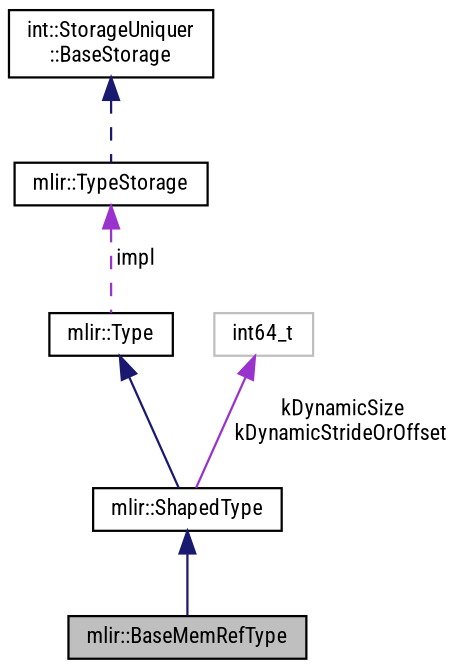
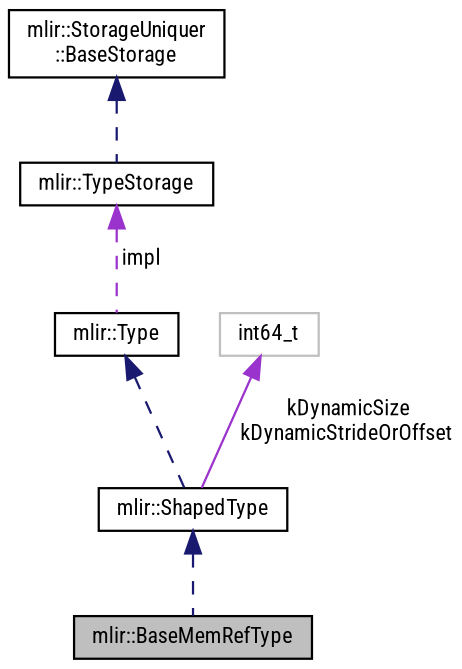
  digraph {
    fontname="Roboto Condensed"
    node [color=black fontname="Roboto Condensed" fontsize=10 shape=record]
    edge [color=midnightblue dir=back fontname="Roboto Condensed" fontsize=10 labelfontname=Helvetica labelfontsize=10 style=solid]
    n1 [fillcolor=grey75 fontcolor=black height=0.2 label="mlir::BaseMemRefType" style=filled width=0.4]
    n2 [height=0.2 label="mlir::ShapedType" width=0.4]
    n3 [height=0.2 label="mlir::Type" width=0.4]
    n4 [height=0.2 label="mlir::TypeStorage" width=0.4]
-   n5 [height=0.2 label="int::StorageUniquer\l::BaseStorage" width=0.4]
+   n5 [height=0.2 label="mlir::StorageUniquer\l::BaseStorage" width=0.4]
    n6 [color=grey75 height=0.2 label=int64_t width=0.4]
-   n2 -> n1
-   n3 -> n2
+   n2 -> n1 [style=dashed]
+   n3 -> n2 [style=dashed]
    n4 -> n3 [color=darkorchid3 label=" impl" style=dashed]
    n5 -> n4 [style=dashed]
    n6 -> n2 [color=darkorchid3 label=" kDynamicSize\nkDynamicStrideOrOffset"]
  }
